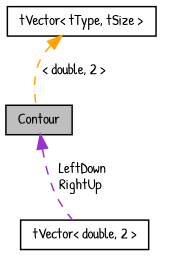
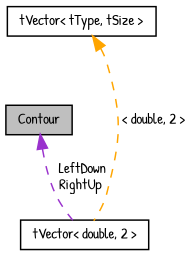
  digraph {
    fontname="Patrick Hand"
    node [color=black fillcolor=white fontname="Patrick Hand" fontsize=10 shape=record style=filled]
    edge [dir=back fontname="Patrick Hand" fontsize=10 labelfontname=FreeSans labelfontsize=10 style=dashed]
    n1 [fillcolor=grey75 fontcolor=black height=0.2 label=Contour width=0.4]
    n2 [height=0.2 label="tVector\< double, 2 \>" width=0.4]
    n3 [height=0.2 label="tVector\< tType, tSize \>" width=0.4]
    n1 -> n2 [color=darkorchid3 label=" LeftDown\nRightUp"]
-   n3 -> n1 [color=orange label=" \< double, 2 \>"]
+   n3 -> n2 [color=orange label=" \< double, 2 \>"]
  }
